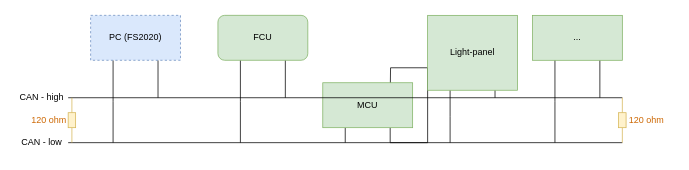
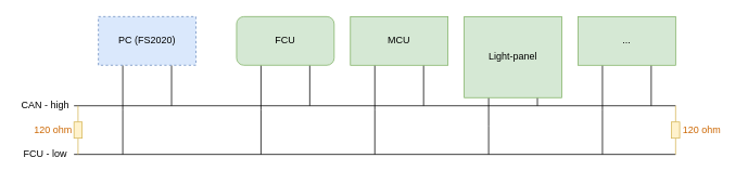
  <mxCell id="0" />
  <mxCell id="1" parent="0" />
  <mxCell id="2" style="edgeStyle=orthogonalEdgeStyle;rounded=0;orthogonalLoop=1;jettySize=auto;html=1;exitX=0.25;exitY=1;exitDx=0;exitDy=0;endArrow=none;endFill=0;" parent="1" source="4" edge="1"><mxGeometry relative="1" as="geometry"><mxPoint x="320" y="190" as="targetPoint" /></mxGeometry></mxCell>
  <mxCell id="3" style="edgeStyle=orthogonalEdgeStyle;rounded=0;orthogonalLoop=1;jettySize=auto;html=1;exitX=0.75;exitY=1;exitDx=0;exitDy=0;endArrow=none;endFill=0;" parent="1" source="4" edge="1"><mxGeometry relative="1" as="geometry"><mxPoint x="380" y="130" as="targetPoint" /></mxGeometry></mxCell>
  <mxCell id="4" value="FCU" style="whiteSpace=wrap;html=1;fillColor=#d5e8d4;strokeColor=#82b366;rounded=1;" parent="1" vertex="1"><mxGeometry x="290" y="20" width="120" height="60" as="geometry" /></mxCell>
  <mxCell id="5" style="edgeStyle=orthogonalEdgeStyle;rounded=0;orthogonalLoop=1;jettySize=auto;html=1;exitX=0.75;exitY=1;exitDx=0;exitDy=0;endArrow=none;endFill=0;" parent="1" source="7" edge="1"><mxGeometry relative="1" as="geometry"><mxPoint x="520" y="130" as="targetPoint" /></mxGeometry></mxCell>
  <mxCell id="6" style="edgeStyle=orthogonalEdgeStyle;rounded=0;orthogonalLoop=1;jettySize=auto;html=1;exitX=0.25;exitY=1;exitDx=0;exitDy=0;endArrow=none;endFill=0;" parent="1" source="7" edge="1"><mxGeometry relative="1" as="geometry"><mxPoint x="460" y="190" as="targetPoint" /></mxGeometry></mxCell>
- <mxCell id="7" value="MCU" style="rounded=0;whiteSpace=wrap;html=1;fillColor=#d5e8d4;strokeColor=#82b366;" parent="1" vertex="1"><mxGeometry x="430" y="110" width="120" height="60" as="geometry" /></mxCell>
+ <mxCell id="7" value="MCU" style="rounded=0;whiteSpace=wrap;html=1;fillColor=#d5e8d4;strokeColor=#82b366;" parent="1" vertex="1"><mxGeometry x="430" y="20" width="120" height="60" as="geometry" /></mxCell>
  <mxCell id="8" style="edgeStyle=orthogonalEdgeStyle;rounded=0;orthogonalLoop=1;jettySize=auto;html=1;exitX=0.25;exitY=1;exitDx=0;exitDy=0;endArrow=none;endFill=0;" parent="1" source="10" edge="1"><mxGeometry relative="1" as="geometry"><mxPoint x="600" y="190" as="targetPoint" /></mxGeometry></mxCell>
  <mxCell id="9" style="edgeStyle=orthogonalEdgeStyle;rounded=0;orthogonalLoop=1;jettySize=auto;html=1;exitX=0.75;exitY=1;exitDx=0;exitDy=0;endArrow=none;endFill=0;" parent="1" source="10" edge="1"><mxGeometry relative="1" as="geometry"><mxPoint x="660" y="130" as="targetPoint" /></mxGeometry></mxCell>
  <mxCell id="10" value="Light-panel" style="rounded=0;whiteSpace=wrap;html=1;fillColor=#d5e8d4;strokeColor=#82b366;" parent="1" vertex="1"><mxGeometry x="570" y="20" width="120" height="100" as="geometry" /></mxCell>
  <mxCell id="11" style="edgeStyle=orthogonalEdgeStyle;rounded=0;orthogonalLoop=1;jettySize=auto;html=1;exitX=0.25;exitY=1;exitDx=0;exitDy=0;endArrow=none;endFill=0;" parent="1" source="13" edge="1"><mxGeometry relative="1" as="geometry"><mxPoint x="740" y="190" as="targetPoint" /></mxGeometry></mxCell>
  <mxCell id="12" style="edgeStyle=orthogonalEdgeStyle;rounded=0;orthogonalLoop=1;jettySize=auto;html=1;exitX=0.75;exitY=1;exitDx=0;exitDy=0;endArrow=none;endFill=0;" parent="1" source="13" edge="1"><mxGeometry relative="1" as="geometry"><mxPoint x="800" y="130" as="targetPoint" /></mxGeometry></mxCell>
  <mxCell id="13" value="..." style="rounded=0;whiteSpace=wrap;html=1;fillColor=#d5e8d4;strokeColor=#82b366;" parent="1" vertex="1"><mxGeometry x="710" y="20" width="120" height="60" as="geometry" /></mxCell>
  <mxCell id="14" style="edgeStyle=orthogonalEdgeStyle;rounded=0;orthogonalLoop=1;jettySize=auto;html=1;exitX=0.25;exitY=1;exitDx=0;exitDy=0;endArrow=none;endFill=0;" parent="1" source="16" edge="1"><mxGeometry relative="1" as="geometry"><mxPoint x="150" y="190" as="targetPoint" /></mxGeometry></mxCell>
  <mxCell id="15" style="edgeStyle=orthogonalEdgeStyle;rounded=0;orthogonalLoop=1;jettySize=auto;html=1;exitX=0.75;exitY=1;exitDx=0;exitDy=0;endArrow=none;endFill=0;" parent="1" source="16" edge="1"><mxGeometry relative="1" as="geometry"><mxPoint x="210" y="130" as="targetPoint" /></mxGeometry></mxCell>
  <mxCell id="16" value="PC (FS2020)" style="rounded=0;whiteSpace=wrap;html=1;fillColor=#dae8fc;strokeColor=#6c8ebf;dashed=1;" parent="1" vertex="1"><mxGeometry y="20" width="120" height="60" as="geometry" x="120" /></mxCell>
  <mxCell id="17" value="" style="endArrow=none;html=1;rounded=0;" parent="1" edge="1"><mxGeometry width="50" height="50" relative="1" as="geometry"><mxPoint x="90" y="130" as="sourcePoint" /><mxPoint x="830" y="130" as="targetPoint" /></mxGeometry></mxCell>
  <mxCell id="18" value="" style="endArrow=none;html=1;rounded=0;" parent="1" edge="1"><mxGeometry width="50" height="50" relative="1" as="geometry"><mxPoint x="90" y="190" as="sourcePoint" /><mxPoint x="830" y="190" as="targetPoint" /></mxGeometry></mxCell>
  <mxCell id="19" value="CAN - high" style="text;html=1;strokeColor=none;fillColor=none;align=center;verticalAlign=middle;whiteSpace=wrap;rounded=0;" parent="1" vertex="1"><mxGeometry x="20" y="115" width="70" height="30" as="geometry" /></mxCell>
- <mxCell id="20" value="CAN - low" style="text;html=1;strokeColor=none;fillColor=none;align=center;verticalAlign=middle;whiteSpace=wrap;rounded=0;" parent="1" vertex="1"><mxGeometry x="20" y="175" width="70" height="30" as="geometry" /></mxCell>
+ <mxCell id="20" value="FCU - low" style="text;html=1;strokeColor=none;fillColor=none;align=center;verticalAlign=middle;whiteSpace=wrap;rounded=0;" parent="1" vertex="1"><mxGeometry x="20" y="175" width="70" height="30" as="geometry" /></mxCell>
  <mxCell id="21" style="edgeStyle=orthogonalEdgeStyle;rounded=0;orthogonalLoop=1;jettySize=auto;html=1;endArrow=none;endFill=0;fillColor=#fff2cc;strokeColor=#d6b656;" edge="1" parent="1" source="23"><mxGeometry relative="1" as="geometry"><mxPoint x="830" y="130" as="targetPoint" /></mxGeometry></mxCell>
  <mxCell id="22" style="edgeStyle=orthogonalEdgeStyle;rounded=0;orthogonalLoop=1;jettySize=auto;html=1;endArrow=none;endFill=0;fillColor=#fff2cc;strokeColor=#d6b656;" edge="1" parent="1" source="23"><mxGeometry relative="1" as="geometry"><mxPoint x="830" y="190" as="targetPoint" /></mxGeometry></mxCell>
  <mxCell id="23" value="" style="rounded=0;whiteSpace=wrap;html=1;fillColor=#fff2cc;strokeColor=#d6b656;" vertex="1" parent="1"><mxGeometry x="825" y="150" width="10" height="20" as="geometry" /></mxCell>
  <mxCell id="24" style="edgeStyle=orthogonalEdgeStyle;rounded=0;orthogonalLoop=1;jettySize=auto;html=1;endArrow=none;endFill=0;fillColor=#fff2cc;strokeColor=#d6b656;" edge="1" parent="1" source="26"><mxGeometry relative="1" as="geometry"><mxPoint x="95" y="129.99" as="targetPoint" /></mxGeometry></mxCell>
  <mxCell id="25" style="edgeStyle=orthogonalEdgeStyle;rounded=0;orthogonalLoop=1;jettySize=auto;html=1;endArrow=none;endFill=0;fillColor=#fff2cc;strokeColor=#d6b656;" edge="1" parent="1" source="26"><mxGeometry relative="1" as="geometry"><mxPoint x="95" y="189.99" as="targetPoint" /></mxGeometry></mxCell>
  <mxCell id="26" value="" style="rounded=0;whiteSpace=wrap;html=1;fillColor=#fff2cc;strokeColor=#d6b656;" vertex="1" parent="1"><mxGeometry x="90" y="149.99" width="10" height="20" as="geometry" /></mxCell>
  <mxCell id="27" value="120 ohm" style="text;html=1;align=center;verticalAlign=middle;resizable=0;points=[];autosize=1;strokeColor=none;fillColor=none;fontColor=#CC6600;" vertex="1" parent="1"><mxGeometry x="827" y="144.99" width="70" height="30" as="geometry" /></mxCell>
  <mxCell id="28" value="120 ohm" style="text;html=1;align=center;verticalAlign=middle;resizable=0;points=[];autosize=1;strokeColor=none;fillColor=none;fontColor=#CC6600;" vertex="1" parent="1"><mxGeometry x="29" y="145" width="70" height="30" as="geometry" /></mxCell>
